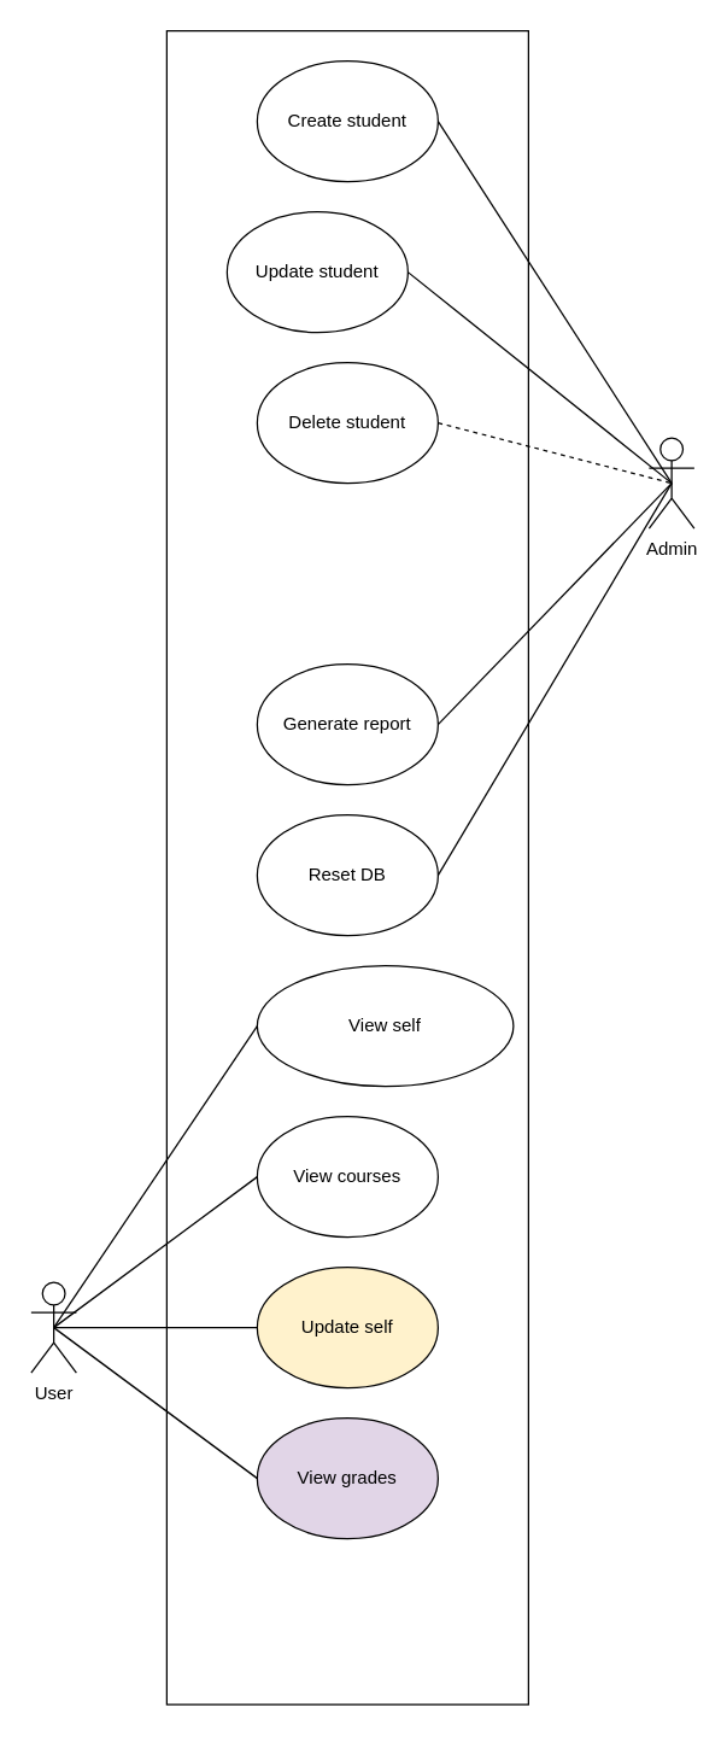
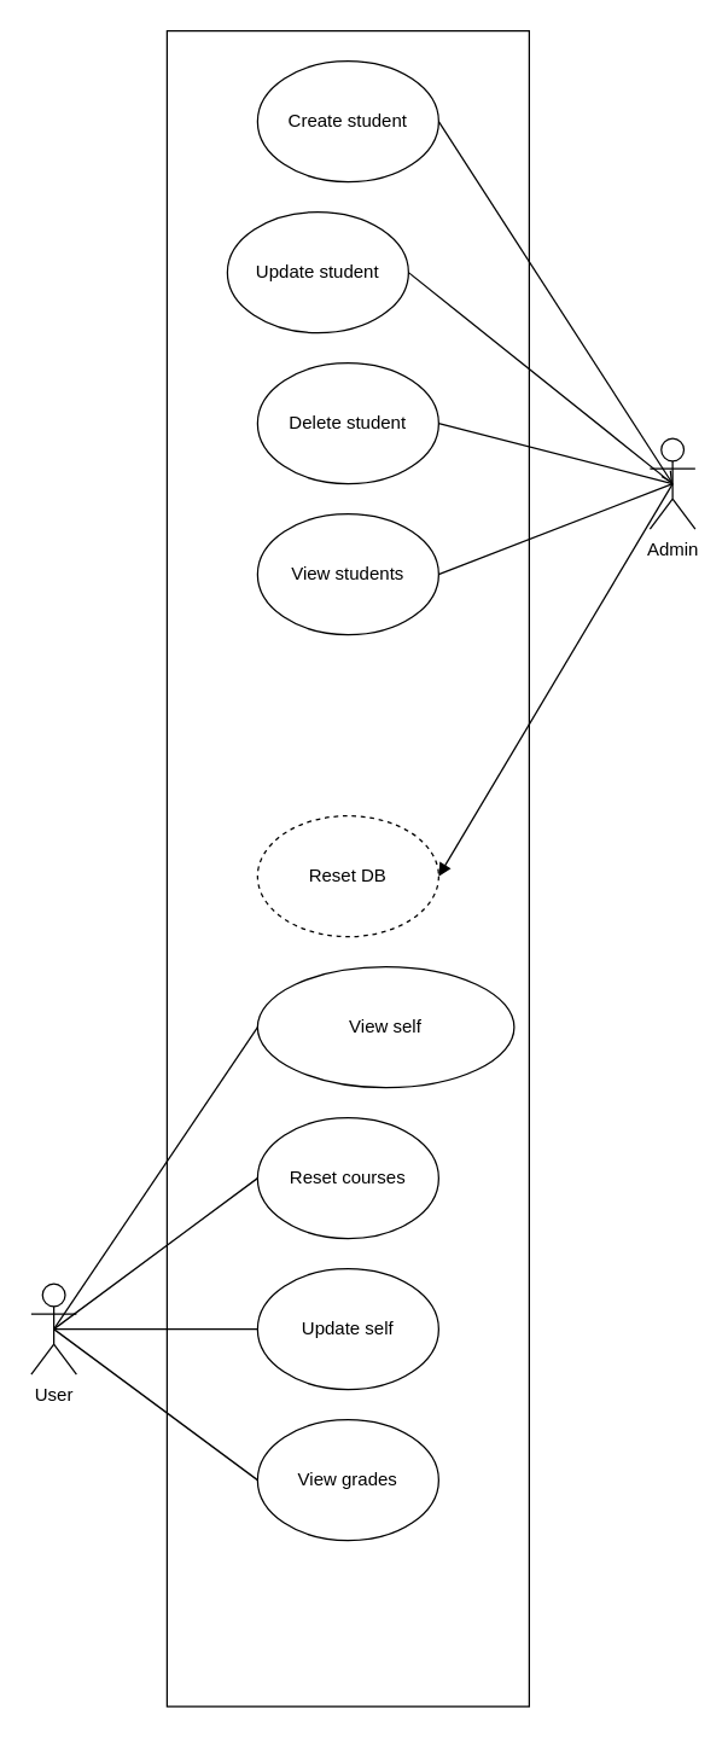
  <mxCell id="0" />
  <mxCell id="1" parent="0" />
  <mxCell id="2" value="User" style="shape=umlActor;verticalLabelPosition=bottom;labelBackgroundColor=#ffffff;verticalAlign=top;html=1;outlineConnect=0;" parent="1" vertex="1"><mxGeometry x="20" y="850" width="30" height="60" as="geometry" /></mxCell>
  <mxCell id="3" value="" style="rounded=0;whiteSpace=wrap;html=1;" parent="1" vertex="1"><mxGeometry x="110" y="20" width="240" height="1110" as="geometry" /></mxCell>
  <mxCell id="4" value="Create student" style="ellipse;whiteSpace=wrap;html=1;" parent="1" vertex="1"><mxGeometry x="170" y="40" width="120" height="80" as="geometry" /></mxCell>
  <mxCell id="5" value="Update student" style="ellipse;whiteSpace=wrap;html=1;" parent="1" vertex="1"><mxGeometry x="150" y="140" width="120" height="80" as="geometry" /></mxCell>
  <mxCell id="6" value="Delete student" style="ellipse;whiteSpace=wrap;html=1;" parent="1" vertex="1"><mxGeometry x="170" y="240" width="120" height="80" as="geometry" /></mxCell>
- <mxCell id="8" value="View courses" style="ellipse;whiteSpace=wrap;html=1;" parent="1" vertex="1"><mxGeometry x="170" y="740" width="120" height="80" as="geometry" /></mxCell>
- <mxCell id="9" value="View grades" style="ellipse;whiteSpace=wrap;html=1;fillColor=#e1d5e7;" parent="1" vertex="1"><mxGeometry x="170" y="940" width="120" height="80" as="geometry" /></mxCell>
- <mxCell id="10" value="Generate report" style="ellipse;whiteSpace=wrap;html=1;" parent="1" vertex="1"><mxGeometry x="170" y="440" width="120" height="80" as="geometry" /></mxCell>
+ <mxCell id="7" value="View students" style="ellipse;whiteSpace=wrap;html=1;" parent="1" vertex="1"><mxGeometry x="170" y="340" width="120" height="80" as="geometry" /></mxCell>
+ <mxCell id="8" value="Reset courses" style="ellipse;whiteSpace=wrap;html=1;" parent="1" vertex="1"><mxGeometry x="170" y="740" width="120" height="80" as="geometry" /></mxCell>
+ <mxCell id="9" value="View grades" style="ellipse;whiteSpace=wrap;html=1;" parent="1" vertex="1"><mxGeometry x="170" y="940" width="120" height="80" as="geometry" /></mxCell>
  <mxCell id="11" value="" style="endArrow=none;html=1;entryX=0;entryY=0.5;entryDx=0;entryDy=0;exitX=0.5;exitY=0.5;exitDx=0;exitDy=0;exitPerimeter=0;" parent="1" source="2" target="9" edge="1"><mxGeometry width="50" height="50" relative="1" as="geometry"><mxPoint x="20" y="910" as="sourcePoint" /><mxPoint x="70" y="860" as="targetPoint" /></mxGeometry></mxCell>
  <mxCell id="12" value="" style="endArrow=none;html=1;entryX=0;entryY=0.5;entryDx=0;entryDy=0;exitX=0.5;exitY=0.5;exitDx=0;exitDy=0;exitPerimeter=0;" parent="1" source="2" target="8" edge="1"><mxGeometry width="50" height="50" relative="1" as="geometry"><mxPoint x="20" y="910" as="sourcePoint" /><mxPoint x="70" y="860" as="targetPoint" /></mxGeometry></mxCell>
  <mxCell id="13" value="Admin" style="shape=umlActor;verticalLabelPosition=bottom;labelBackgroundColor=#ffffff;verticalAlign=top;html=1;outlineConnect=0;" parent="1" vertex="1"><mxGeometry x="430" y="290" width="30" height="60" as="geometry" /></mxCell>
- <mxCell id="14" value="" style="endArrow=none;html=1;entryX=1;entryY=0.5;entryDx=0;entryDy=0;exitX=0.5;exitY=0.5;exitDx=0;exitDy=0;exitPerimeter=0;" parent="1" source="13" target="10" edge="1"><mxGeometry width="50" height="50" relative="1" as="geometry"><mxPoint x="80" y="910" as="sourcePoint" /><mxPoint x="130" y="860" as="targetPoint" /></mxGeometry></mxCell>
- <mxCell id="16" value="" style="endArrow=none;html=1;entryX=0.5;entryY=0.5;entryDx=0;entryDy=0;entryPerimeter=0;exitX=1;exitY=0.5;exitDx=0;exitDy=0;dashed=1;" parent="1" source="6" target="13" edge="1"><mxGeometry width="50" height="50" relative="1" as="geometry"><mxPoint x="80" y="910" as="sourcePoint" /><mxPoint x="130" y="860" as="targetPoint" /></mxGeometry></mxCell>
+ <mxCell id="15" value="" style="endArrow=none;html=1;entryX=0.5;entryY=0.5;entryDx=0;entryDy=0;entryPerimeter=0;exitX=1;exitY=0.5;exitDx=0;exitDy=0;" parent="1" source="7" target="13" edge="1"><mxGeometry width="50" height="50" relative="1" as="geometry"><mxPoint x="80" y="910" as="sourcePoint" /><mxPoint x="130" y="860" as="targetPoint" /></mxGeometry></mxCell>
+ <mxCell id="16" value="" style="endArrow=none;html=1;entryX=0.5;entryY=0.5;entryDx=0;entryDy=0;entryPerimeter=0;exitX=1;exitY=0.5;exitDx=0;exitDy=0;" parent="1" source="6" target="13" edge="1"><mxGeometry width="50" height="50" relative="1" as="geometry"><mxPoint x="80" y="910" as="sourcePoint" /><mxPoint x="130" y="860" as="targetPoint" /></mxGeometry></mxCell>
  <mxCell id="17" value="" style="endArrow=none;html=1;entryX=0.5;entryY=0.5;entryDx=0;entryDy=0;entryPerimeter=0;exitX=1;exitY=0.5;exitDx=0;exitDy=0;" parent="1" source="5" target="13" edge="1"><mxGeometry width="50" height="50" relative="1" as="geometry"><mxPoint x="80" y="910" as="sourcePoint" /><mxPoint x="130" y="860" as="targetPoint" /></mxGeometry></mxCell>
- <mxCell id="18" value="" style="endArrow=none;html=1;entryX=0.5;entryY=0.5;entryDx=0;entryDy=0;entryPerimeter=0;exitX=1;exitY=0.5;exitDx=0;exitDy=0;" parent="1" source="4" target="13" edge="1"><mxGeometry width="50" height="50" relative="1" as="geometry"><mxPoint x="80" y="910" as="sourcePoint" /><mxPoint x="130" y="860" as="targetPoint" /></mxGeometry></mxCell>
+ <mxCell id="18" value="" style="endArrow=open;html=1;entryX=0.5;entryY=0.5;entryDx=0;entryDy=0;entryPerimeter=0;exitX=1;exitY=0.5;exitDx=0;exitDy=0;" parent="1" source="4" target="13" edge="1"><mxGeometry width="50" height="50" relative="1" as="geometry"><mxPoint x="80" y="910" as="sourcePoint" /><mxPoint x="130" y="860" as="targetPoint" /></mxGeometry></mxCell>
  <mxCell id="19" value="View self" style="ellipse;whiteSpace=wrap;html=1;" vertex="1" parent="1"><mxGeometry x="170" y="640" width="170" height="80" as="geometry" /></mxCell>
- <mxCell id="20" value="Update self" style="ellipse;whiteSpace=wrap;html=1;fillColor=#fff2cc;" vertex="1" parent="1"><mxGeometry x="170" y="840" width="120" height="80" as="geometry" /></mxCell>
+ <mxCell id="20" value="Update self" style="ellipse;whiteSpace=wrap;html=1;" vertex="1" parent="1"><mxGeometry x="170" y="840" width="120" height="80" as="geometry" /></mxCell>
  <mxCell id="21" value="" style="endArrow=none;html=1;entryX=0;entryY=0.5;entryDx=0;entryDy=0;exitX=0.5;exitY=0.5;exitDx=0;exitDy=0;exitPerimeter=0;" edge="1" parent="1" source="2" target="19"><mxGeometry width="50" height="50" relative="1" as="geometry"><mxPoint x="45" y="790" as="sourcePoint" /><mxPoint x="180" y="790" as="targetPoint" /></mxGeometry></mxCell>
  <mxCell id="22" value="" style="endArrow=none;html=1;entryX=0;entryY=0.5;entryDx=0;entryDy=0;exitX=0.5;exitY=0.5;exitDx=0;exitDy=0;exitPerimeter=0;" edge="1" parent="1" source="2" target="20"><mxGeometry width="50" height="50" relative="1" as="geometry"><mxPoint x="55" y="800" as="sourcePoint" /><mxPoint x="190" y="800" as="targetPoint" /></mxGeometry></mxCell>
- <mxCell id="23" value="Reset DB" style="ellipse;whiteSpace=wrap;html=1;" vertex="1" parent="1"><mxGeometry x="170" y="540" width="120" height="80" as="geometry" /></mxCell>
- <mxCell id="24" value="" style="endArrow=none;html=1;entryX=1;entryY=0.5;entryDx=0;entryDy=0;exitX=0.5;exitY=0.5;exitDx=0;exitDy=0;exitPerimeter=0;" edge="1" parent="1" source="13" target="23"><mxGeometry width="50" height="50" relative="1" as="geometry"><mxPoint x="530" y="480" as="sourcePoint" /><mxPoint x="300" y="490" as="targetPoint" /></mxGeometry></mxCell>
+ <mxCell id="23" value="Reset DB" style="ellipse;whiteSpace=wrap;html=1;dashed=1;" vertex="1" parent="1"><mxGeometry x="170" y="540" width="120" height="80" as="geometry" /></mxCell>
+ <mxCell id="24" value="" style="endArrow=block;html=1;entryX=1;entryY=0.5;entryDx=0;entryDy=0;exitX=0.5;exitY=0.5;exitDx=0;exitDy=0;exitPerimeter=0;" edge="1" parent="1" source="13" target="23"><mxGeometry width="50" height="50" relative="1" as="geometry"><mxPoint x="530" y="480" as="sourcePoint" /><mxPoint x="300" y="490" as="targetPoint" /></mxGeometry></mxCell>
